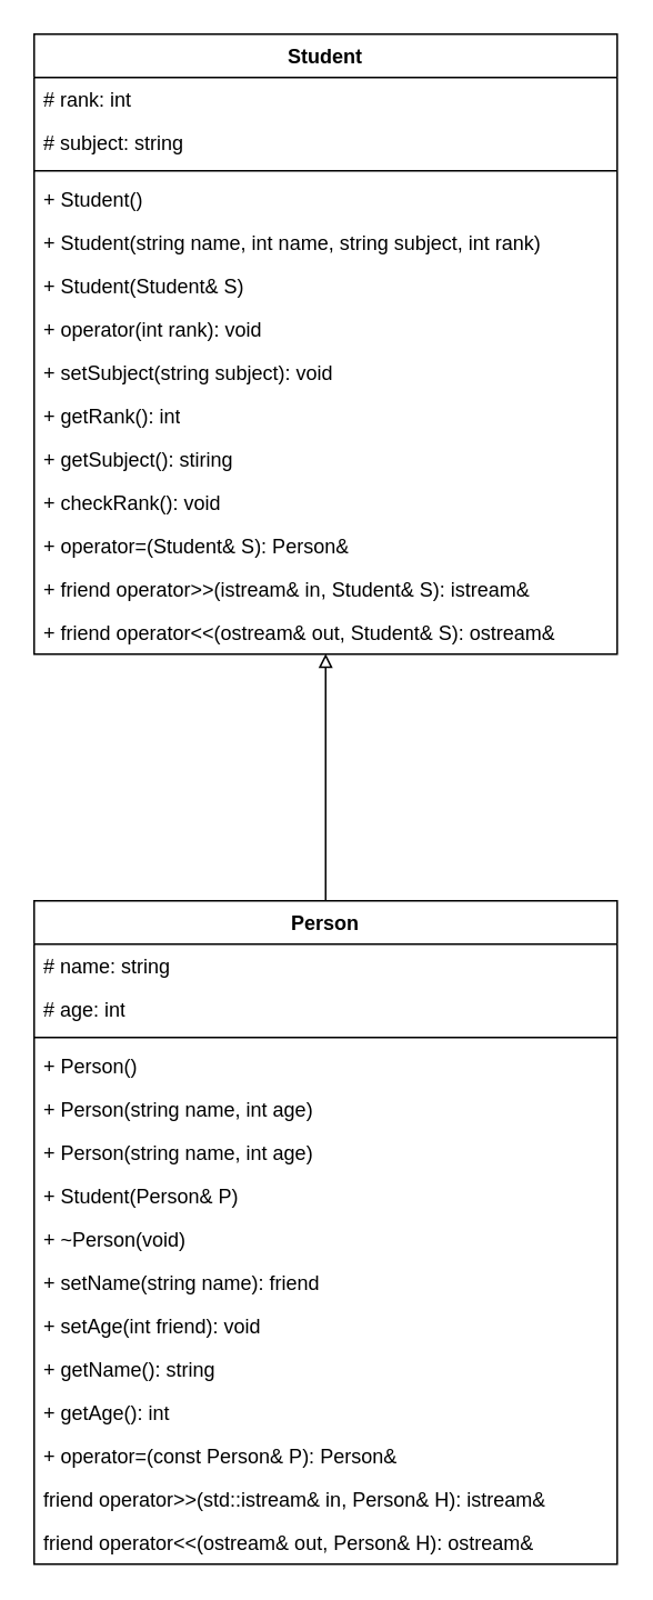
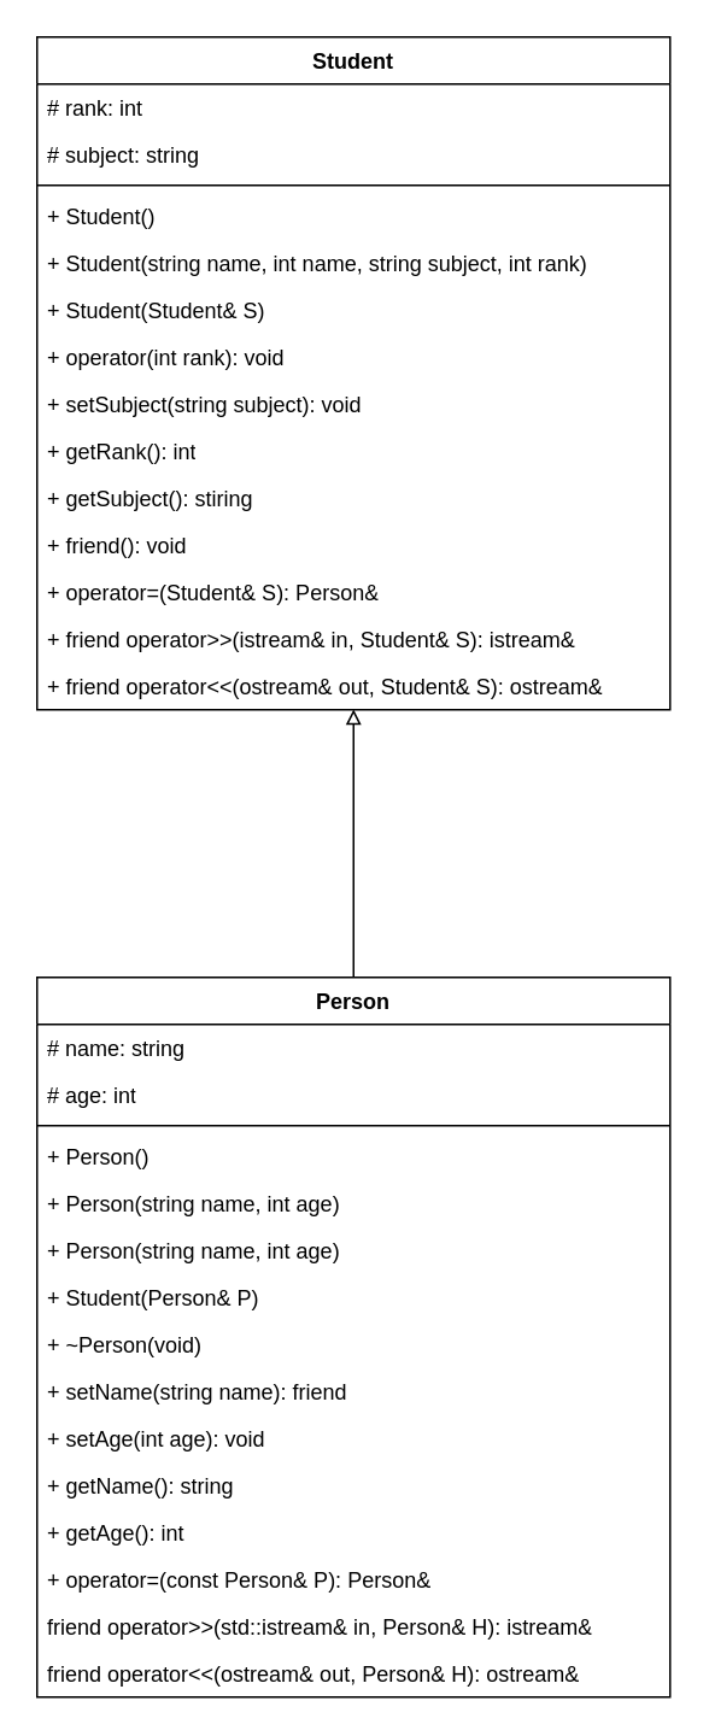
  <mxCell id="0" />
  <mxCell id="1" parent="0" />
  <mxCell id="2" value="Person" style="swimlane;fontStyle=1;align=center;verticalAlign=top;childLayout=stackLayout;horizontal=1;startSize=26;horizontalStack=0;resizeParent=1;resizeParentMax=0;resizeLast=0;collapsible=1;marginBottom=0;whiteSpace=wrap;html=1;" parent="1" vertex="1"><mxGeometry x="20" y="540" width="350" height="398" as="geometry" /></mxCell>
  <mxCell id="3" value="# name: string" style="text;strokeColor=none;fillColor=none;align=left;verticalAlign=top;spacingLeft=4;spacingRight=4;overflow=hidden;rotatable=0;points=[[0,0.5],[1,0.5]];portConstraint=eastwest;whiteSpace=wrap;html=1;" parent="2" vertex="1"><mxGeometry y="26" width="350" height="26" as="geometry" /></mxCell>
  <mxCell id="4" value="# age: int" style="text;strokeColor=none;fillColor=none;align=left;verticalAlign=top;spacingLeft=4;spacingRight=4;overflow=hidden;rotatable=0;points=[[0,0.5],[1,0.5]];portConstraint=eastwest;whiteSpace=wrap;html=1;" parent="2" vertex="1"><mxGeometry y="52" width="350" height="26" as="geometry" /></mxCell>
  <mxCell id="5" value="" style="line;strokeWidth=1;fillColor=none;align=left;verticalAlign=middle;spacingTop=-1;spacingLeft=3;spacingRight=3;rotatable=0;labelPosition=right;points=[];portConstraint=eastwest;strokeColor=inherit;" parent="2" vertex="1"><mxGeometry y="78" width="350" height="8" as="geometry" /></mxCell>
  <mxCell id="6" value="+ Person()" style="text;strokeColor=none;fillColor=none;align=left;verticalAlign=top;spacingLeft=4;spacingRight=4;overflow=hidden;rotatable=0;points=[[0,0.5],[1,0.5]];portConstraint=eastwest;whiteSpace=wrap;html=1;" parent="2" vertex="1"><mxGeometry y="86" width="350" height="26" as="geometry" /></mxCell>
  <mxCell id="7" value="+ Person(string name, int age)" style="text;strokeColor=none;fillColor=none;align=left;verticalAlign=top;spacingLeft=4;spacingRight=4;overflow=hidden;rotatable=0;points=[[0,0.5],[1,0.5]];portConstraint=eastwest;whiteSpace=wrap;html=1;" parent="2" vertex="1"><mxGeometry y="112" width="350" height="26" as="geometry" /></mxCell>
  <mxCell id="8" value="+ Person(string name, int age)" style="text;strokeColor=none;fillColor=none;align=left;verticalAlign=top;spacingLeft=4;spacingRight=4;overflow=hidden;rotatable=0;points=[[0,0.5],[1,0.5]];portConstraint=eastwest;whiteSpace=wrap;html=1;" parent="2" vertex="1"><mxGeometry y="138" width="350" height="26" as="geometry" /></mxCell>
  <mxCell id="9" value="+ Student(Person&amp;amp; P)" style="text;strokeColor=none;fillColor=none;align=left;verticalAlign=top;spacingLeft=4;spacingRight=4;overflow=hidden;rotatable=0;points=[[0,0.5],[1,0.5]];portConstraint=eastwest;whiteSpace=wrap;html=1;" parent="2" vertex="1"><mxGeometry y="164" width="350" height="26" as="geometry" /></mxCell>
  <mxCell id="10" value="+ ~Person(void)" style="text;strokeColor=none;fillColor=none;align=left;verticalAlign=top;spacingLeft=4;spacingRight=4;overflow=hidden;rotatable=0;points=[[0,0.5],[1,0.5]];portConstraint=eastwest;whiteSpace=wrap;html=1;" parent="2" vertex="1"><mxGeometry y="190" width="350" height="26" as="geometry" /></mxCell>
  <mxCell id="11" value="+ setName(string name): friend" style="text;strokeColor=none;fillColor=none;align=left;verticalAlign=top;spacingLeft=4;spacingRight=4;overflow=hidden;rotatable=0;points=[[0,0.5],[1,0.5]];portConstraint=eastwest;whiteSpace=wrap;html=1;" parent="2" vertex="1"><mxGeometry y="216" width="350" height="26" as="geometry" /></mxCell>
- <mxCell id="12" value="+ setAge(int friend): void" style="text;strokeColor=none;fillColor=none;align=left;verticalAlign=top;spacingLeft=4;spacingRight=4;overflow=hidden;rotatable=0;points=[[0,0.5],[1,0.5]];portConstraint=eastwest;whiteSpace=wrap;html=1;" parent="2" vertex="1"><mxGeometry y="242" width="350" height="26" as="geometry" /></mxCell>
+ <mxCell id="12" value="+ setAge(int age): void" style="text;strokeColor=none;fillColor=none;align=left;verticalAlign=top;spacingLeft=4;spacingRight=4;overflow=hidden;rotatable=0;points=[[0,0.5],[1,0.5]];portConstraint=eastwest;whiteSpace=wrap;html=1;" parent="2" vertex="1"><mxGeometry y="242" width="350" height="26" as="geometry" /></mxCell>
  <mxCell id="13" value="+ getName(): string" style="text;strokeColor=none;fillColor=none;align=left;verticalAlign=top;spacingLeft=4;spacingRight=4;overflow=hidden;rotatable=0;points=[[0,0.5],[1,0.5]];portConstraint=eastwest;whiteSpace=wrap;html=1;" parent="2" vertex="1"><mxGeometry y="268" width="350" height="26" as="geometry" /></mxCell>
  <mxCell id="14" value="+ getAge(): int" style="text;strokeColor=none;fillColor=none;align=left;verticalAlign=top;spacingLeft=4;spacingRight=4;overflow=hidden;rotatable=0;points=[[0,0.5],[1,0.5]];portConstraint=eastwest;whiteSpace=wrap;html=1;" parent="2" vertex="1"><mxGeometry y="294" width="350" height="26" as="geometry" /></mxCell>
  <mxCell id="15" value="+ operator=(const Person&amp;amp; P): Person&amp;amp;" style="text;strokeColor=none;fillColor=none;align=left;verticalAlign=top;spacingLeft=4;spacingRight=4;overflow=hidden;rotatable=0;points=[[0,0.5],[1,0.5]];portConstraint=eastwest;whiteSpace=wrap;html=1;" parent="2" vertex="1"><mxGeometry y="320" width="350" height="26" as="geometry" /></mxCell>
  <mxCell id="16" value="friend operator&amp;gt;&amp;gt;(std::istream&amp;amp; in, Person&amp;amp; H): istream&amp;amp;" style="text;strokeColor=none;fillColor=none;align=left;verticalAlign=top;spacingLeft=4;spacingRight=4;overflow=hidden;rotatable=0;points=[[0,0.5],[1,0.5]];portConstraint=eastwest;whiteSpace=wrap;html=1;" parent="2" vertex="1"><mxGeometry y="346" width="350" height="26" as="geometry" /></mxCell>
  <mxCell id="17" value="friend operator&amp;lt;&amp;lt;(ostream&amp;amp; out, Person&amp;amp; H): ostream&amp;amp;" style="text;strokeColor=none;fillColor=none;align=left;verticalAlign=top;spacingLeft=4;spacingRight=4;overflow=hidden;rotatable=0;points=[[0,0.5],[1,0.5]];portConstraint=eastwest;whiteSpace=wrap;html=1;" parent="2" vertex="1"><mxGeometry y="372" width="350" height="26" as="geometry" /></mxCell>
  <mxCell id="18" value="Student" style="swimlane;fontStyle=1;align=center;verticalAlign=top;childLayout=stackLayout;horizontal=1;startSize=26;horizontalStack=0;resizeParent=1;resizeParentMax=0;resizeLast=0;collapsible=1;marginBottom=0;whiteSpace=wrap;html=1;" parent="1" vertex="1"><mxGeometry x="20" y="20" width="350" height="372" as="geometry" /></mxCell>
  <mxCell id="19" value="# rank: int" style="text;strokeColor=none;fillColor=none;align=left;verticalAlign=top;spacingLeft=4;spacingRight=4;overflow=hidden;rotatable=0;points=[[0,0.5],[1,0.5]];portConstraint=eastwest;whiteSpace=wrap;html=1;" parent="18" vertex="1"><mxGeometry y="26" width="350" height="26" as="geometry" /></mxCell>
  <mxCell id="20" value="# subject: string" style="text;strokeColor=none;fillColor=none;align=left;verticalAlign=top;spacingLeft=4;spacingRight=4;overflow=hidden;rotatable=0;points=[[0,0.5],[1,0.5]];portConstraint=eastwest;whiteSpace=wrap;html=1;" parent="18" vertex="1"><mxGeometry y="52" width="350" height="26" as="geometry" /></mxCell>
  <mxCell id="21" value="" style="line;strokeWidth=1;fillColor=none;align=left;verticalAlign=middle;spacingTop=-1;spacingLeft=3;spacingRight=3;rotatable=0;labelPosition=right;points=[];portConstraint=eastwest;strokeColor=inherit;" parent="18" vertex="1"><mxGeometry y="78" width="350" height="8" as="geometry" /></mxCell>
  <mxCell id="22" value="+ Student()" style="text;strokeColor=none;fillColor=none;align=left;verticalAlign=top;spacingLeft=4;spacingRight=4;overflow=hidden;rotatable=0;points=[[0,0.5],[1,0.5]];portConstraint=eastwest;whiteSpace=wrap;html=1;" parent="18" vertex="1"><mxGeometry y="86" width="350" height="26" as="geometry" /></mxCell>
  <mxCell id="23" value="+ Student(string name, int name, string subject, int rank)" style="text;strokeColor=none;fillColor=none;align=left;verticalAlign=top;spacingLeft=4;spacingRight=4;overflow=hidden;rotatable=0;points=[[0,0.5],[1,0.5]];portConstraint=eastwest;whiteSpace=wrap;html=1;" parent="18" vertex="1"><mxGeometry y="112" width="350" height="26" as="geometry" /></mxCell>
  <mxCell id="24" value="+ Student(Student&amp;amp; S)" style="text;strokeColor=none;fillColor=none;align=left;verticalAlign=top;spacingLeft=4;spacingRight=4;overflow=hidden;rotatable=0;points=[[0,0.5],[1,0.5]];portConstraint=eastwest;whiteSpace=wrap;html=1;" parent="18" vertex="1"><mxGeometry y="138" width="350" height="26" as="geometry" /></mxCell>
  <mxCell id="25" value="+ operator(int rank): void" style="text;strokeColor=none;fillColor=none;align=left;verticalAlign=top;spacingLeft=4;spacingRight=4;overflow=hidden;rotatable=0;points=[[0,0.5],[1,0.5]];portConstraint=eastwest;whiteSpace=wrap;html=1;" parent="18" vertex="1"><mxGeometry y="164" width="350" height="26" as="geometry" /></mxCell>
  <mxCell id="26" value="+ setSubject(string subject): void" style="text;strokeColor=none;fillColor=none;align=left;verticalAlign=top;spacingLeft=4;spacingRight=4;overflow=hidden;rotatable=0;points=[[0,0.5],[1,0.5]];portConstraint=eastwest;whiteSpace=wrap;html=1;" parent="18" vertex="1"><mxGeometry y="190" width="350" height="26" as="geometry" /></mxCell>
  <mxCell id="27" value="+ getRank(): int" style="text;strokeColor=none;fillColor=none;align=left;verticalAlign=top;spacingLeft=4;spacingRight=4;overflow=hidden;rotatable=0;points=[[0,0.5],[1,0.5]];portConstraint=eastwest;whiteSpace=wrap;html=1;" parent="18" vertex="1"><mxGeometry y="216" width="350" height="26" as="geometry" /></mxCell>
  <mxCell id="28" value="+ getSubject(): stiring" style="text;strokeColor=none;fillColor=none;align=left;verticalAlign=top;spacingLeft=4;spacingRight=4;overflow=hidden;rotatable=0;points=[[0,0.5],[1,0.5]];portConstraint=eastwest;whiteSpace=wrap;html=1;" parent="18" vertex="1"><mxGeometry y="242" width="350" height="26" as="geometry" /></mxCell>
- <mxCell id="29" value="+ checkRank(): void" style="text;strokeColor=none;fillColor=none;align=left;verticalAlign=top;spacingLeft=4;spacingRight=4;overflow=hidden;rotatable=0;points=[[0,0.5],[1,0.5]];portConstraint=eastwest;whiteSpace=wrap;html=1;" parent="18" vertex="1"><mxGeometry y="268" width="350" height="26" as="geometry" /></mxCell>
+ <mxCell id="29" value="+ friend(): void" style="text;strokeColor=none;fillColor=none;align=left;verticalAlign=top;spacingLeft=4;spacingRight=4;overflow=hidden;rotatable=0;points=[[0,0.5],[1,0.5]];portConstraint=eastwest;whiteSpace=wrap;html=1;" parent="18" vertex="1"><mxGeometry y="268" width="350" height="26" as="geometry" /></mxCell>
  <mxCell id="30" value="+ operator=(Student&amp;amp; S): Person&amp;amp;" style="text;strokeColor=none;fillColor=none;align=left;verticalAlign=top;spacingLeft=4;spacingRight=4;overflow=hidden;rotatable=0;points=[[0,0.5],[1,0.5]];portConstraint=eastwest;whiteSpace=wrap;html=1;" parent="18" vertex="1"><mxGeometry y="294" width="350" height="26" as="geometry" /></mxCell>
  <mxCell id="31" value="+ friend operator&amp;gt;&amp;gt;(istream&amp;amp; in, Student&amp;amp; S): istream&amp;amp;" style="text;strokeColor=none;fillColor=none;align=left;verticalAlign=top;spacingLeft=4;spacingRight=4;overflow=hidden;rotatable=0;points=[[0,0.5],[1,0.5]];portConstraint=eastwest;whiteSpace=wrap;html=1;" parent="18" vertex="1"><mxGeometry y="320" width="350" height="26" as="geometry" /></mxCell>
  <mxCell id="32" value="+ friend operator&amp;lt;&amp;lt;(ostream&amp;amp; out, Student&amp;amp; S): ostream&amp;amp;" style="text;strokeColor=none;fillColor=none;align=left;verticalAlign=top;spacingLeft=4;spacingRight=4;overflow=hidden;rotatable=0;points=[[0,0.5],[1,0.5]];portConstraint=eastwest;whiteSpace=wrap;html=1;" parent="18" vertex="1"><mxGeometry y="346" width="350" height="26" as="geometry" /></mxCell>
  <mxCell id="33" value="" style="endArrow=block;html=1;edgeStyle=orthogonalEdgeStyle;rounded=0;exitX=0.5;exitY=0;exitDx=0;exitDy=0;endFill=0;entryX=0.5;entryY=0.991;entryDx=0;entryDy=0;entryPerimeter=0;" parent="1" source="2" target="32" edge="1"><mxGeometry relative="1" as="geometry"><mxPoint x="-15" y="-30" as="sourcePoint" /><mxPoint x="195" y="395" as="targetPoint" /><Array as="points" /></mxGeometry></mxCell>
